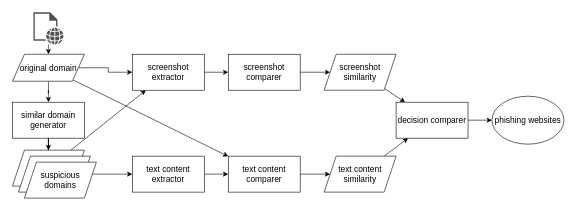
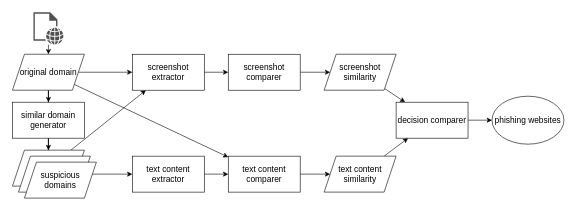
  <mxCell id="0" />
  <mxCell id="1" parent="0" />
  <mxCell id="2" style="edgeStyle=orthogonalEdgeStyle;rounded=0;orthogonalLoop=1;jettySize=auto;html=1;" parent="1" source="3" target="9" edge="1"><mxGeometry relative="1" as="geometry" /></mxCell>
  <mxCell id="3" value="similar domain generator" style="rounded=0;whiteSpace=wrap;html=1;fontSize=14;" parent="1" vertex="1"><mxGeometry x="20" y="170" width="120" height="60" as="geometry" /></mxCell>
  <mxCell id="4" style="edgeStyle=orthogonalEdgeStyle;rounded=0;orthogonalLoop=1;jettySize=auto;html=1;" parent="1" source="7" target="3" edge="1"><mxGeometry relative="1" as="geometry" /></mxCell>
  <mxCell id="5" style="edgeStyle=orthogonalEdgeStyle;rounded=0;orthogonalLoop=1;jettySize=auto;html=1;" parent="1" source="7" target="17" edge="1"><mxGeometry relative="1" as="geometry"><mxPoint x="233.125" y="150.625" as="targetPoint" /></mxGeometry></mxCell>
  <mxCell id="6" style="edgeStyle=none;rounded=0;orthogonalLoop=1;jettySize=auto;html=1;" parent="1" source="7" target="26" edge="1"><mxGeometry relative="1" as="geometry"><mxPoint x="250" y="290" as="targetPoint" /></mxGeometry></mxCell>
- <mxCell id="7" value="original domain" style="shape=parallelogram;perimeter=parallelogramPerimeter;whiteSpace=wrap;html=1;fixedSize=1;fontSize=14;" parent="1" vertex="1"><mxGeometry x="20" y="90" width="120" height="45" as="geometry" /></mxCell>
+ <mxCell id="7" value="original domain" style="shape=parallelogram;perimeter=parallelogramPerimeter;whiteSpace=wrap;html=1;fixedSize=1;fontSize=14;" parent="1" vertex="1"><mxGeometry x="20" y="90" width="120" height="60" as="geometry" /></mxCell>
  <mxCell id="8" style="edgeStyle=none;rounded=0;orthogonalLoop=1;jettySize=auto;html=1;" parent="1" source="9" target="17" edge="1"><mxGeometry relative="1" as="geometry"><mxPoint x="242.5" y="190" as="targetPoint" /></mxGeometry></mxCell>
  <mxCell id="9" value="suspicious&lt;br style=&quot;font-size: 14px;&quot;&gt;URLs" style="shape=parallelogram;perimeter=parallelogramPerimeter;whiteSpace=wrap;html=1;fixedSize=1;fontSize=14;" parent="1" vertex="1"><mxGeometry x="20" y="250" width="120" height="60" as="geometry" /></mxCell>
  <mxCell id="10" style="edgeStyle=none;rounded=0;orthogonalLoop=1;jettySize=auto;html=1;" parent="1" source="11" target="28" edge="1"><mxGeometry relative="1" as="geometry"><mxPoint x="670.471" y="171.722" as="targetPoint" /></mxGeometry></mxCell>
  <mxCell id="11" value="screenshot&lt;br style=&quot;font-size: 14px;&quot;&gt;similarity" style="shape=parallelogram;perimeter=parallelogramPerimeter;whiteSpace=wrap;html=1;fixedSize=1;fontSize=14;" parent="1" vertex="1"><mxGeometry x="540" y="90" width="120" height="60" as="geometry" /></mxCell>
  <mxCell id="12" style="edgeStyle=none;rounded=0;orthogonalLoop=1;jettySize=auto;html=1;" parent="1" source="13" target="28" edge="1"><mxGeometry relative="1" as="geometry"><mxPoint x="670.471" y="231.813" as="targetPoint" /></mxGeometry></mxCell>
  <mxCell id="13" value="text content&lt;br style=&quot;font-size: 14px&quot;&gt;similarity" style="shape=parallelogram;perimeter=parallelogramPerimeter;whiteSpace=wrap;html=1;fixedSize=1;fontSize=14;" parent="1" vertex="1"><mxGeometry x="540" y="260" width="120" height="60" as="geometry" /></mxCell>
  <mxCell id="14" style="edgeStyle=none;rounded=0;orthogonalLoop=1;jettySize=auto;html=1;" parent="1" source="15" target="7" edge="1"><mxGeometry relative="1" as="geometry" /></mxCell>
  <mxCell id="15" value="" style="pointerEvents=1;shadow=0;dashed=0;html=1;strokeColor=none;fillColor=#505050;labelPosition=center;verticalLabelPosition=bottom;verticalAlign=top;outlineConnect=0;align=center;shape=mxgraph.office.concepts.web_page;" parent="1" vertex="1"><mxGeometry x="55" y="20" width="50" height="54" as="geometry" /></mxCell>
  <mxCell id="16" style="edgeStyle=orthogonalEdgeStyle;rounded=0;orthogonalLoop=1;jettySize=auto;html=1;" edge="1" parent="1" source="17" target="24"><mxGeometry relative="1" as="geometry" /></mxCell>
  <mxCell id="17" value="screenshot extractor" style="rounded=0;whiteSpace=wrap;html=1;fontSize=14;" vertex="1" parent="1"><mxGeometry x="220" y="90" width="120" height="60" as="geometry" /></mxCell>
  <mxCell id="18" style="edgeStyle=orthogonalEdgeStyle;rounded=0;orthogonalLoop=1;jettySize=auto;html=1;" edge="1" parent="1" source="19" target="26"><mxGeometry relative="1" as="geometry" /></mxCell>
  <mxCell id="19" value="text content extractor" style="rounded=0;whiteSpace=wrap;html=1;fontSize=14;" vertex="1" parent="1"><mxGeometry x="220" y="260" width="120" height="60" as="geometry" /></mxCell>
  <mxCell id="20" style="edgeStyle=orthogonalEdgeStyle;rounded=0;orthogonalLoop=1;jettySize=auto;html=1;" edge="1" parent="1" source="21" target="19"><mxGeometry relative="1" as="geometry" /></mxCell>
  <mxCell id="21" value="suspicious&lt;br style=&quot;font-size: 14px;&quot;&gt;URLs" style="shape=parallelogram;perimeter=parallelogramPerimeter;whiteSpace=wrap;html=1;fixedSize=1;fontSize=14;" vertex="1" parent="1"><mxGeometry x="30" y="260" width="120" height="60" as="geometry" /></mxCell>
  <mxCell id="22" value="suspicious&lt;br style=&quot;font-size: 14px&quot;&gt;domains" style="shape=parallelogram;perimeter=parallelogramPerimeter;whiteSpace=wrap;html=1;fixedSize=1;fontSize=14;" vertex="1" parent="1"><mxGeometry x="40" y="270" width="120" height="60" as="geometry" /></mxCell>
  <mxCell id="23" style="edgeStyle=orthogonalEdgeStyle;rounded=0;orthogonalLoop=1;jettySize=auto;html=1;" edge="1" parent="1" source="24" target="11"><mxGeometry relative="1" as="geometry" /></mxCell>
  <mxCell id="24" value="screenshot comparer" style="rounded=0;whiteSpace=wrap;html=1;fontSize=14;" vertex="1" parent="1"><mxGeometry x="380" y="90" width="120" height="60" as="geometry" /></mxCell>
  <mxCell id="25" style="edgeStyle=orthogonalEdgeStyle;rounded=0;orthogonalLoop=1;jettySize=auto;html=1;" edge="1" parent="1" source="26" target="13"><mxGeometry relative="1" as="geometry" /></mxCell>
  <mxCell id="26" value="text content comparer" style="rounded=0;whiteSpace=wrap;html=1;fontSize=14;" vertex="1" parent="1"><mxGeometry x="380" y="260" width="120" height="60" as="geometry" /></mxCell>
  <mxCell id="27" style="edgeStyle=orthogonalEdgeStyle;rounded=0;orthogonalLoop=1;jettySize=auto;html=1;" edge="1" parent="1" source="28" target="29"><mxGeometry relative="1" as="geometry" /></mxCell>
  <mxCell id="28" value="decision comparer" style="rounded=0;whiteSpace=wrap;html=1;fontSize=14;" vertex="1" parent="1"><mxGeometry x="660" y="170" width="120" height="60" as="geometry" /></mxCell>
  <mxCell id="29" value="&lt;font style=&quot;font-size: 14px&quot;&gt;phishing websites&lt;/font&gt;" style="ellipse;whiteSpace=wrap;html=1;" vertex="1" parent="1"><mxGeometry x="820" y="160" width="120" height="80" as="geometry" /></mxCell>
